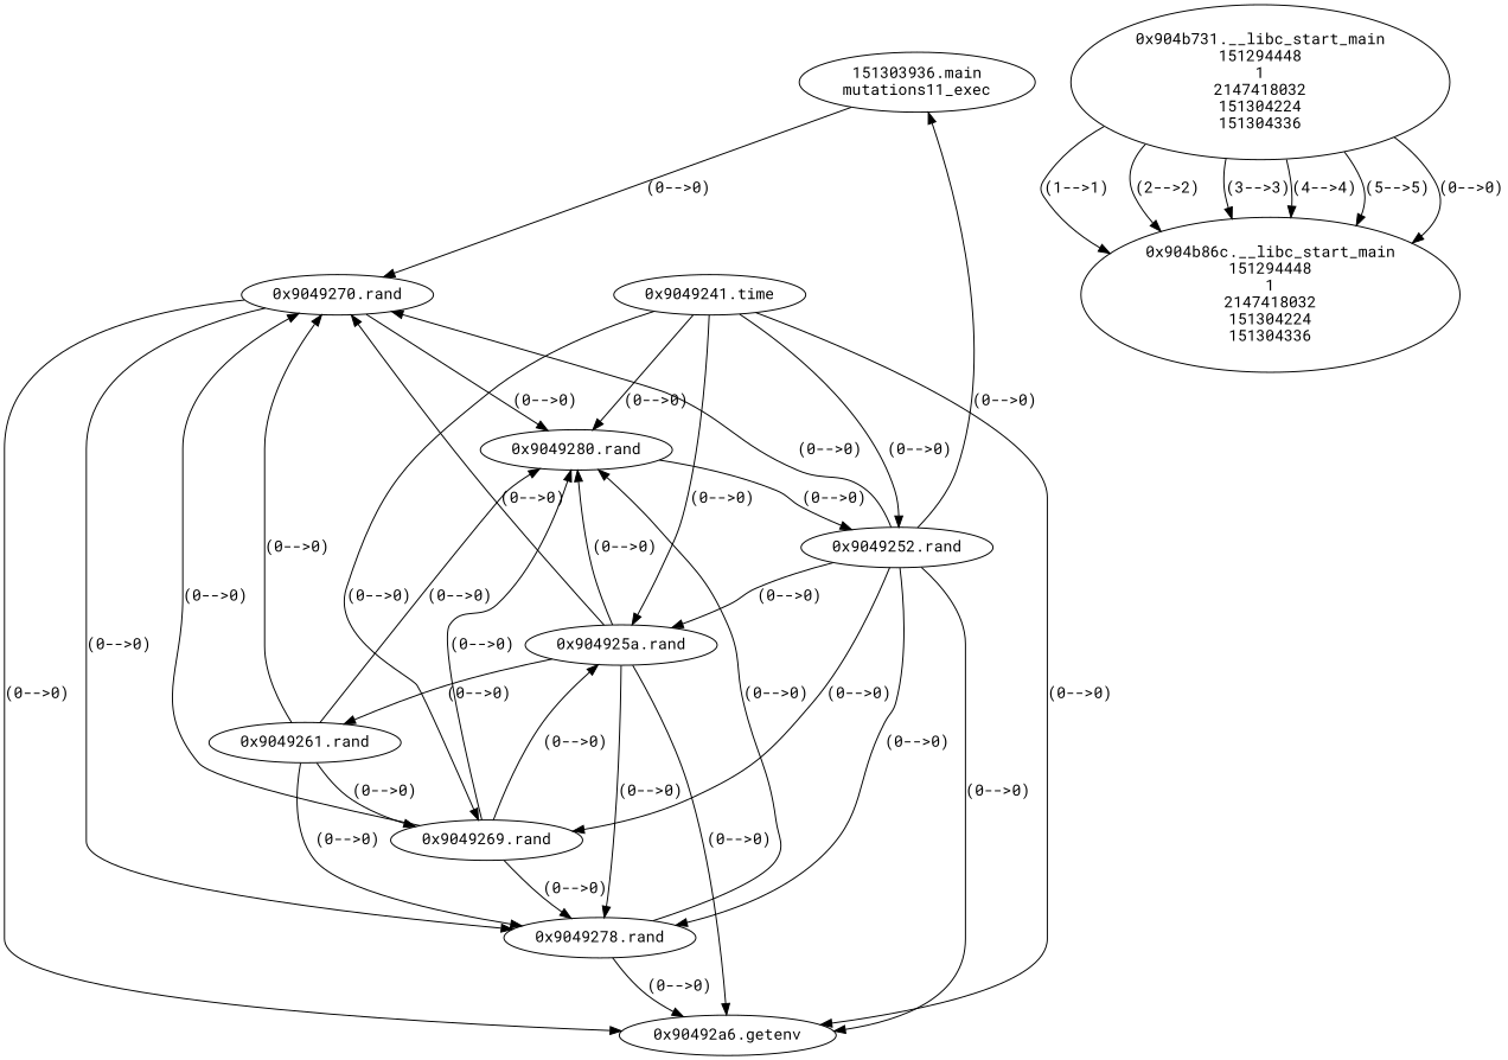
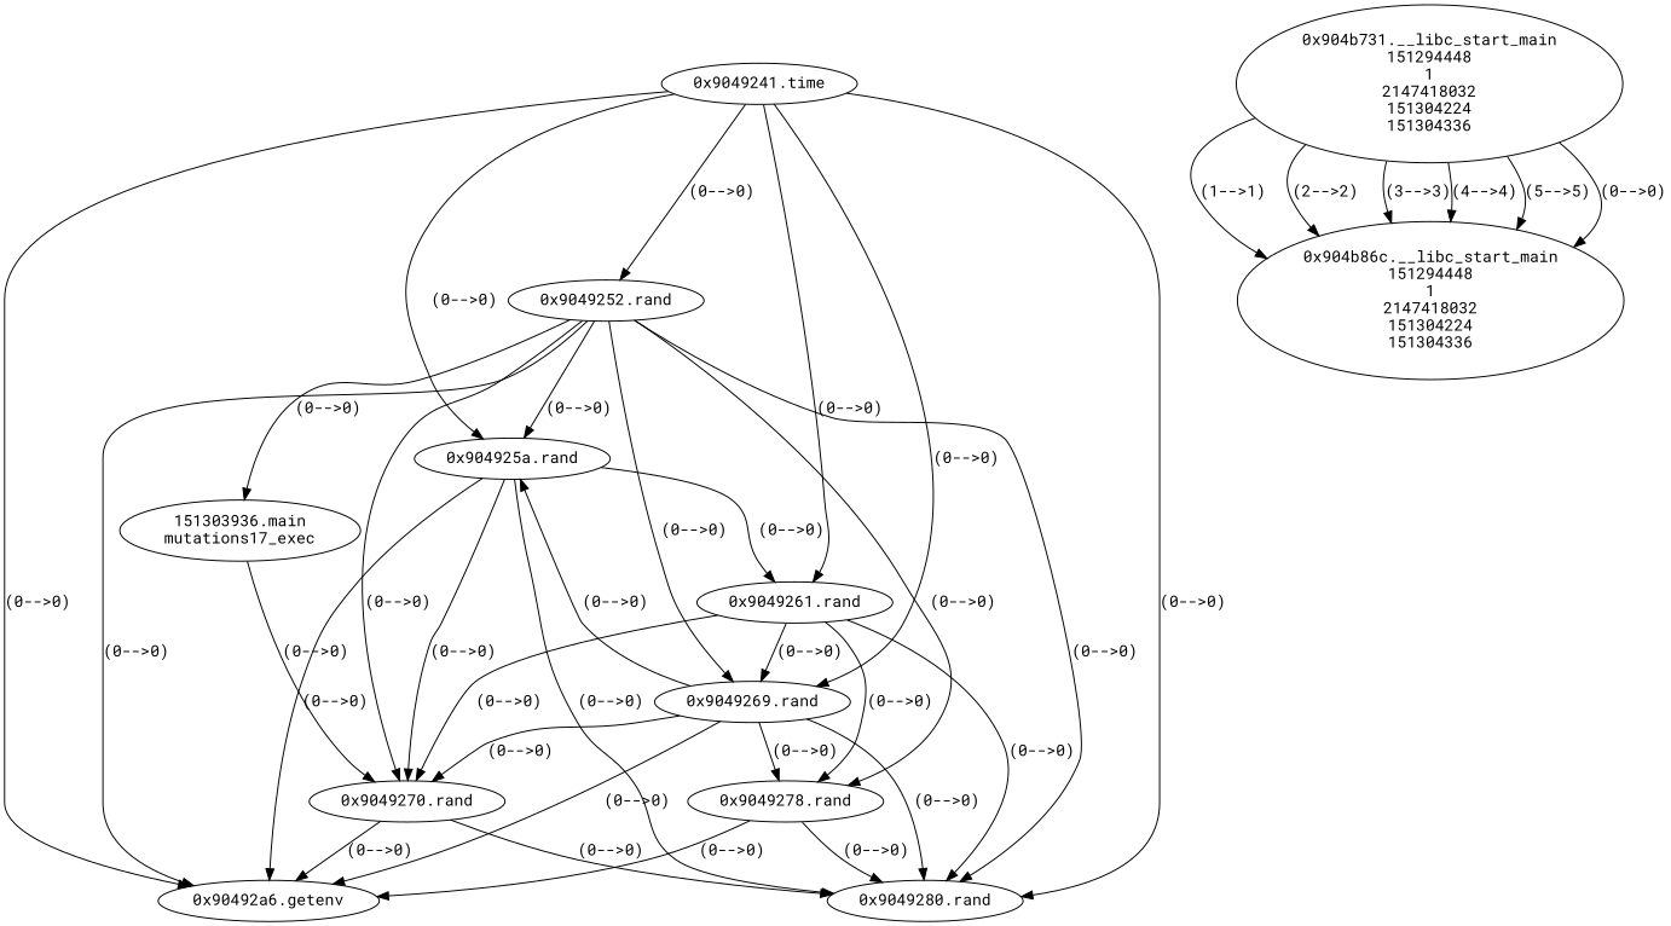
  digraph {
    fontname="Roboto Mono"
    node [fontname="Roboto Mono"]
    edge [fontname="Roboto Mono"]
-   n1 [label="151303936.main\nmutations11_exec"]
+   n1 [label="151303936.main\nmutations17_exec"]
    n2 [label="0x9049270.rand\n"]
    n3 [label="0x904b731.__libc_start_main\n151294448\n1\n2147418032\n151304224\n151304336"]
    n4 [label="0x904b86c.__libc_start_main\n151294448\n1\n2147418032\n151304224\n151304336"]
    n5 [label="0x9049241.time\n"]
    n6 [label="0x9049252.rand\n"]
    n7 [label="0x904925a.rand\n"]
    n8 [label="0x9049261.rand\n"]
    n9 [label="0x9049269.rand\n"]
    n10 [label="0x9049280.rand\n"]
    n11 [label="0x90492a6.getenv\n"]
    n12 [label="0x9049278.rand\n"]
    n1 -> n2 [label="(0-->0)"]
    n2 -> n10 [label="(0-->0)"]
    n2 -> n11 [label="(0-->0)"]
-   n2 -> n12 [label="(0-->0)"]
    n3 -> n4 [label="(1-->1)"]
    n3 -> n4 [label="(2-->2)"]
    n3 -> n4 [label="(3-->3)"]
    n3 -> n4 [label="(4-->4)"]
    n3 -> n4 [label="(5-->5)"]
    n3 -> n4 [label="(0-->0)"]
    n5 -> n6 [label="(0-->0)"]
    n5 -> n7 [label="(0-->0)"]
+   n5 -> n8 [label="(0-->0)"]
    n5 -> n9 [label="(0-->0)"]
    n5 -> n10 [label="(0-->0)"]
    n5 -> n11 [label="(0-->0)"]
    n6 -> n1 [label="(0-->0)"]
    n6 -> n2 [label="(0-->0)"]
    n6 -> n7 [label="(0-->0)"]
    n6 -> n9 [label="(0-->0)"]
-   n10 -> n6 [label="(0-->0)"]
+   n6 -> n10 [label="(0-->0)"]
    n6 -> n11 [label="(0-->0)"]
    n6 -> n12 [label="(0-->0)"]
    n7 -> n2 [label="(0-->0)"]
    n7 -> n8 [label="(0-->0)"]
    n7 -> n10 [label="(0-->0)"]
    n7 -> n11 [label="(0-->0)"]
-   n7 -> n12 [label="(0-->0)"]
    n8 -> n2 [label="(0-->0)"]
    n8 -> n9 [label="(0-->0)"]
    n8 -> n10 [label="(0-->0)"]
    n8 -> n12 [label="(0-->0)"]
    n9 -> n2 [label="(0-->0)"]
    n9 -> n7 [label="(0-->0)"]
    n9 -> n10 [label="(0-->0)"]
+   n9 -> n11 [label="(0-->0)"]
    n9 -> n12 [label="(0-->0)"]
    n12 -> n10 [label="(0-->0)"]
    n12 -> n11 [label="(0-->0)"]
  }
